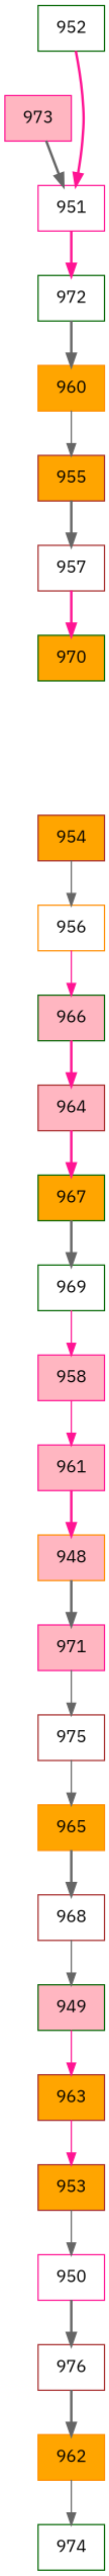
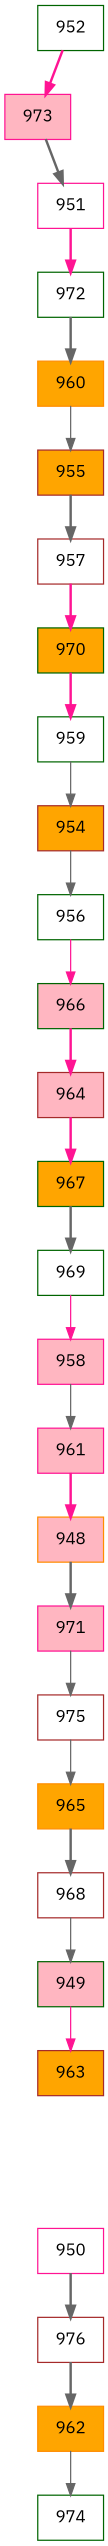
  digraph {
    fontname="IBM Plex Sans"
    node [color=darkgreen fillcolor=white fontname="IBM Plex Sans" shape=record style=filled]
    edge [color=gray40 fontname="IBM Plex Sans" style=bold]
    n1 [label="{952}"]
    n2 [color=deeppink fillcolor=lightpink label="{973}"]
    n3 [color=deeppink label="{951}"]
    n4 [label="{972}"]
    n5 [color=darkorange fillcolor=orange label="{960}"]
    n6 [color=brown fillcolor=orange label="{955}"]
    n7 [color=brown label="{957}"]
    n8 [fillcolor=orange label="{970}"]
+   n9 [label="{959}"]
    n10 [color=brown fillcolor=orange label="{954}"]
-   n11 [color=darkorange label="{956}"]
+   n11 [label="{956}"]
    n12 [fillcolor=lightpink label="{966}"]
    n13 [color=brown fillcolor=lightpink label="{964}"]
    n14 [fillcolor=orange label="{967}"]
    n15 [label="{969}"]
    n16 [color=deeppink fillcolor=lightpink label="{958}"]
    n17 [color=deeppink fillcolor=lightpink label="{961}"]
    n18 [color=darkorange fillcolor=lightpink label="{948}"]
    n19 [color=deeppink fillcolor=lightpink label="{971}"]
    n20 [color=brown label="{975}"]
    n21 [color=darkorange fillcolor=orange label="{965}"]
    n22 [color=brown label="{968}"]
    n23 [fillcolor=lightpink label="{949}"]
    n24 [color=brown fillcolor=orange label="{963}"]
-   n25 [color=brown fillcolor=orange label="{953}"]
    n26 [color=deeppink label="{950}"]
    n27 [color=brown label="{976}"]
    n28 [color=darkorange fillcolor=orange label="{962}"]
    n29 [label="{974}"]
-   n1 -> n3 [color=deeppink]
+   n1 -> n2 [color=deeppink]
    n2 -> n3
    n3 -> n4 [color=deeppink]
    n4 -> n5
    n5 -> n6 [style=solid]
    n6 -> n7
    n7 -> n8 [color=deeppink]
+   n8 -> n9 [color=deeppink]
+   n9 -> n10 [style=solid]
    n10 -> n11 [style=solid]
    n11 -> n12 [color=deeppink style=solid]
    n12 -> n13 [color=deeppink]
    n13 -> n14 [color=deeppink]
    n14 -> n15
    n15 -> n16 [color=deeppink style=solid]
-   n16 -> n17 [color=deeppink style=solid]
+   n16 -> n17 [style=solid]
    n17 -> n18 [color=deeppink]
    n18 -> n19
    n19 -> n20 [style=solid]
    n20 -> n21 [style=solid]
    n21 -> n22
    n22 -> n23 [style=solid]
    n23 -> n24 [color=deeppink style=solid]
-   n24 -> n25 [color=deeppink style=solid]
-   n25 -> n26 [style=solid]
    n26 -> n27
    n27 -> n28
    n28 -> n29 [style=solid]
  }
